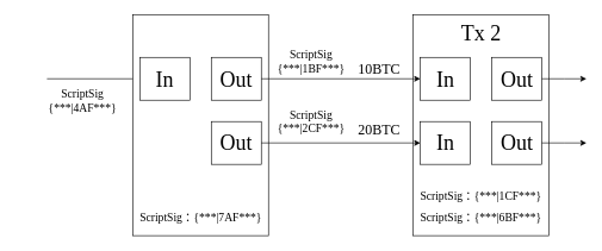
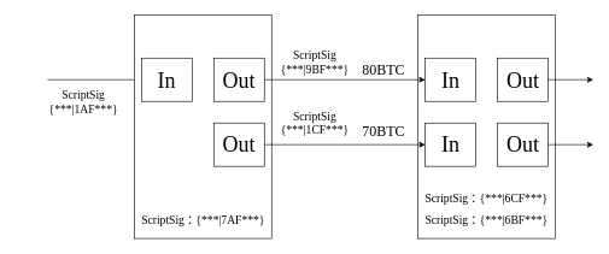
  <mxCell id="0" />
  <mxCell id="1" parent="0" />
  <mxCell id="2" value="" style="endArrow=classic;html=1;entryX=0;entryY=0.5;entryDx=0;entryDy=0;" edge="1" parent="1" target="6"><mxGeometry width="50" height="50" relative="1" as="geometry"><mxPoint x="65" y="110" as="sourcePoint" /><mxPoint x="140" y="95" as="targetPoint" /></mxGeometry></mxCell>
- <mxCell id="3" value="&lt;span style=&quot;color: rgb(0 , 0 , 0) ; font-family: &amp;#34;times new roman&amp;#34; ; font-size: 16px ; font-style: normal ; font-weight: 400 ; letter-spacing: normal ; text-indent: 0px ; text-transform: none ; word-spacing: 0px ; background-color: rgb(255 , 255 , 255) ; display: inline ; float: none&quot;&gt;ScriptSig&lt;br&gt;{***|4AF***}&lt;/span&gt;" style="text;whiteSpace=wrap;html=1;align=center;" vertex="1" parent="1"><mxGeometry x="20" y="115" width="190" height="70" as="geometry" /></mxCell>
+ <mxCell id="3" value="&lt;span style=&quot;color: rgb(0 , 0 , 0) ; font-family: &amp;#34;times new roman&amp;#34; ; font-size: 16px ; font-style: normal ; font-weight: 400 ; letter-spacing: normal ; text-indent: 0px ; text-transform: none ; word-spacing: 0px ; background-color: rgb(255 , 255 , 255) ; display: inline ; float: none&quot;&gt;ScriptSig&lt;br&gt;{***|1AF***}&lt;/span&gt;" style="text;whiteSpace=wrap;html=1;align=center;" vertex="1" parent="1"><mxGeometry x="20" y="115" width="190" height="70" as="geometry" /></mxCell>
  <mxCell id="4" value="" style="group" vertex="1" connectable="0" parent="1"><mxGeometry x="182.5" y="20" width="195" height="310" as="geometry" /></mxCell>
  <mxCell id="5" value="" style="rounded=0;whiteSpace=wrap;html=1;" vertex="1" parent="4"><mxGeometry x="2.5" width="190" height="310" as="geometry" /></mxCell>
  <mxCell id="6" value="&lt;font style=&quot;font-size: 30px&quot; face=&quot;Times New Roman&quot;&gt;In&lt;/font&gt;" style="rounded=0;whiteSpace=wrap;html=1;" vertex="1" parent="4"><mxGeometry x="12.5" y="60" width="70" height="60" as="geometry" /></mxCell>
  <mxCell id="7" value="&lt;font face=&quot;Times New Roman&quot; style=&quot;font-size: 30px&quot;&gt;Out&lt;/font&gt;" style="rounded=0;whiteSpace=wrap;html=1;" vertex="1" parent="4"><mxGeometry x="112.5" y="60" width="70" height="60" as="geometry" /></mxCell>
  <mxCell id="8" value="&lt;span style=&quot;font-family: &amp;#34;times new roman&amp;#34; ; font-size: 30px&quot;&gt;Out&lt;/span&gt;" style="rounded=0;whiteSpace=wrap;html=1;" vertex="1" parent="4"><mxGeometry x="112.5" y="150" width="70" height="60" as="geometry" /></mxCell>
  <mxCell id="9" value="&lt;font style=&quot;font-size: 16px&quot; face=&quot;Times New Roman&quot;&gt;ScriptSig：{***|7AF***}&lt;/font&gt;" style="text;html=1;strokeColor=none;fillColor=none;align=center;verticalAlign=middle;whiteSpace=wrap;rounded=0;" vertex="1" parent="4"><mxGeometry y="260" width="195" height="50" as="geometry" /></mxCell>
  <mxCell id="10" value="" style="group" vertex="1" connectable="0" parent="1"><mxGeometry x="575" y="20" width="195" height="310" as="geometry" /></mxCell>
  <mxCell id="11" value="" style="rounded=0;whiteSpace=wrap;html=1;" vertex="1" parent="10"><mxGeometry x="2.5" width="190" height="310" as="geometry" /></mxCell>
- <mxCell id="12" value="&lt;font style=&quot;font-size: 30px&quot; face=&quot;Times New Roman&quot;&gt;Tx 2&lt;/font&gt;" style="text;html=1;strokeColor=none;fillColor=none;align=center;verticalAlign=middle;whiteSpace=wrap;rounded=0;" vertex="1" parent="10"><mxGeometry x="57.5" width="80" height="50" as="geometry" /></mxCell>
  <mxCell id="13" value="&lt;font style=&quot;font-size: 30px&quot; face=&quot;Times New Roman&quot;&gt;In&lt;/font&gt;" style="rounded=0;whiteSpace=wrap;html=1;" vertex="1" parent="10"><mxGeometry x="12.5" y="60" width="70" height="60" as="geometry" /></mxCell>
  <mxCell id="14" value="&lt;font face=&quot;Times New Roman&quot; style=&quot;font-size: 30px&quot;&gt;Out&lt;/font&gt;" style="rounded=0;whiteSpace=wrap;html=1;" vertex="1" parent="10"><mxGeometry x="112.5" y="60" width="70" height="60" as="geometry" /></mxCell>
  <mxCell id="15" value="&lt;span style=&quot;font-family: &amp;#34;times new roman&amp;#34; ; font-size: 30px&quot;&gt;Out&lt;/span&gt;" style="rounded=0;whiteSpace=wrap;html=1;" vertex="1" parent="10"><mxGeometry x="112.5" y="150" width="70" height="60" as="geometry" /></mxCell>
  <mxCell id="16" value="&lt;font style=&quot;font-size: 16px&quot; face=&quot;Times New Roman&quot;&gt;ScriptSig：{***|6BF***}&lt;/font&gt;" style="text;html=1;strokeColor=none;fillColor=none;align=center;verticalAlign=middle;whiteSpace=wrap;rounded=0;" vertex="1" parent="10"><mxGeometry y="260" width="195" height="50" as="geometry" /></mxCell>
  <mxCell id="17" value="&lt;font style=&quot;font-size: 30px&quot; face=&quot;Times New Roman&quot;&gt;In&lt;/font&gt;" style="rounded=0;whiteSpace=wrap;html=1;" vertex="1" parent="10"><mxGeometry x="12.5" y="150" width="70" height="60" as="geometry" /></mxCell>
- <mxCell id="18" value="&lt;font style=&quot;font-size: 16px&quot; face=&quot;Times New Roman&quot;&gt;ScriptSig：{***|1CF***}&lt;/font&gt;" style="text;html=1;strokeColor=none;fillColor=none;align=center;verticalAlign=middle;whiteSpace=wrap;rounded=0;" vertex="1" parent="10"><mxGeometry y="230" width="195" height="50" as="geometry" /></mxCell>
+ <mxCell id="18" value="&lt;font style=&quot;font-size: 16px&quot; face=&quot;Times New Roman&quot;&gt;ScriptSig：{***|6CF***}&lt;/font&gt;" style="text;html=1;strokeColor=none;fillColor=none;align=center;verticalAlign=middle;whiteSpace=wrap;rounded=0;" vertex="1" parent="10"><mxGeometry y="230" width="195" height="50" as="geometry" /></mxCell>
  <mxCell id="19" style="edgeStyle=orthogonalEdgeStyle;rounded=0;orthogonalLoop=1;jettySize=auto;html=1;exitX=1;exitY=0.5;exitDx=0;exitDy=0;" edge="1" parent="1" source="7" target="13"><mxGeometry relative="1" as="geometry" /></mxCell>
  <mxCell id="20" style="edgeStyle=orthogonalEdgeStyle;rounded=0;orthogonalLoop=1;jettySize=auto;html=1;exitX=1;exitY=0.5;exitDx=0;exitDy=0;entryX=0;entryY=0.5;entryDx=0;entryDy=0;" edge="1" parent="1" source="8" target="17"><mxGeometry relative="1" as="geometry" /></mxCell>
- <mxCell id="21" value="&lt;span style=&quot;font-family: &amp;#34;times new roman&amp;#34;&quot;&gt;&lt;font style=&quot;font-size: 20px&quot;&gt;10BTC&lt;/font&gt;&lt;/span&gt;" style="text;html=1;strokeColor=none;fillColor=none;align=center;verticalAlign=middle;whiteSpace=wrap;rounded=0;" vertex="1" parent="1"><mxGeometry x="510" y="85" width="40" height="20" as="geometry" /></mxCell>
- <mxCell id="22" value="&lt;span style=&quot;color: rgb(0 , 0 , 0) ; font-family: &amp;#34;times new roman&amp;#34; ; font-size: 16px ; font-style: normal ; font-weight: 400 ; letter-spacing: normal ; text-indent: 0px ; text-transform: none ; word-spacing: 0px ; background-color: rgb(255 , 255 , 255) ; display: inline ; float: none&quot;&gt;ScriptSig&lt;br&gt;{***|1BF***}&lt;/span&gt;" style="text;whiteSpace=wrap;html=1;align=center;" vertex="1" parent="1"><mxGeometry x="340" y="60" width="190" height="70" as="geometry" /></mxCell>
- <mxCell id="23" value="&lt;span style=&quot;font-family: &amp;#34;times new roman&amp;#34;&quot;&gt;&lt;font style=&quot;font-size: 20px&quot;&gt;20BTC&lt;/font&gt;&lt;/span&gt;" style="text;html=1;strokeColor=none;fillColor=none;align=center;verticalAlign=middle;whiteSpace=wrap;rounded=0;" vertex="1" parent="1"><mxGeometry x="510" y="170" width="40" height="20" as="geometry" /></mxCell>
- <mxCell id="24" value="&lt;span style=&quot;color: rgb(0 , 0 , 0) ; font-family: &amp;#34;times new roman&amp;#34; ; font-size: 16px ; font-style: normal ; font-weight: 400 ; letter-spacing: normal ; text-indent: 0px ; text-transform: none ; word-spacing: 0px ; background-color: rgb(255 , 255 , 255) ; display: inline ; float: none&quot;&gt;ScriptSig&lt;br&gt;{***|2CF***}&lt;/span&gt;" style="text;whiteSpace=wrap;html=1;align=center;" vertex="1" parent="1"><mxGeometry x="340" y="145" width="190" height="70" as="geometry" /></mxCell>
+ <mxCell id="21" value="&lt;span style=&quot;font-family: &amp;#34;times new roman&amp;#34;&quot;&gt;&lt;font style=&quot;font-size: 20px&quot;&gt;80BTC&lt;/font&gt;&lt;/span&gt;" style="text;html=1;strokeColor=none;fillColor=none;align=center;verticalAlign=middle;whiteSpace=wrap;rounded=0;" vertex="1" parent="1"><mxGeometry x="510" y="85" width="40" height="20" as="geometry" /></mxCell>
+ <mxCell id="22" value="&lt;span style=&quot;color: rgb(0 , 0 , 0) ; font-family: &amp;#34;times new roman&amp;#34; ; font-size: 16px ; font-style: normal ; font-weight: 400 ; letter-spacing: normal ; text-indent: 0px ; text-transform: none ; word-spacing: 0px ; background-color: rgb(255 , 255 , 255) ; display: inline ; float: none&quot;&gt;ScriptSig&lt;br&gt;{***|9BF***}&lt;/span&gt;" style="text;whiteSpace=wrap;html=1;align=center;" vertex="1" parent="1"><mxGeometry x="340" y="60" width="190" height="70" as="geometry" /></mxCell>
+ <mxCell id="23" value="&lt;span style=&quot;font-family: &amp;#34;times new roman&amp;#34;&quot;&gt;&lt;font style=&quot;font-size: 20px&quot;&gt;70BTC&lt;/font&gt;&lt;/span&gt;" style="text;html=1;strokeColor=none;fillColor=none;align=center;verticalAlign=middle;whiteSpace=wrap;rounded=0;" vertex="1" parent="1"><mxGeometry x="510" y="170" width="40" height="20" as="geometry" /></mxCell>
+ <mxCell id="24" value="&lt;span style=&quot;color: rgb(0 , 0 , 0) ; font-family: &amp;#34;times new roman&amp;#34; ; font-size: 16px ; font-style: normal ; font-weight: 400 ; letter-spacing: normal ; text-indent: 0px ; text-transform: none ; word-spacing: 0px ; background-color: rgb(255 , 255 , 255) ; display: inline ; float: none&quot;&gt;ScriptSig&lt;br&gt;{***|1CF***}&lt;/span&gt;" style="text;whiteSpace=wrap;html=1;align=center;" vertex="1" parent="1"><mxGeometry x="340" y="145" width="190" height="70" as="geometry" /></mxCell>
  <mxCell id="25" style="edgeStyle=orthogonalEdgeStyle;rounded=0;orthogonalLoop=1;jettySize=auto;html=1;exitX=1;exitY=0.5;exitDx=0;exitDy=0;" edge="1" parent="1" source="14"><mxGeometry relative="1" as="geometry"><mxPoint x="820" y="110" as="targetPoint" /></mxGeometry></mxCell>
  <mxCell id="26" style="edgeStyle=orthogonalEdgeStyle;rounded=0;orthogonalLoop=1;jettySize=auto;html=1;exitX=1;exitY=0.5;exitDx=0;exitDy=0;" edge="1" parent="1" source="15"><mxGeometry relative="1" as="geometry"><mxPoint x="820" y="200" as="targetPoint" /></mxGeometry></mxCell>
